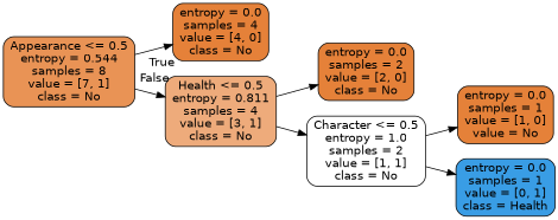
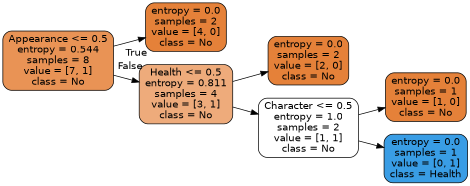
  digraph {
    rankdir=LR
    node [color=black fillcolor="#e58139" fontname=helvetica shape=box style="filled, rounded"]
    edge [fontname=helvetica]
    n1 [fillcolor="#e99355" label="Appearance <= 0.5\nentropy = 0.544\nsamples = 8\nvalue = [7, 1]\nclass = No"]
-   n2 [label="entropy = 0.0\nsamples = 4\nvalue = [4, 0]\nclass = No"]
+   n2 [label="entropy = 0.0\nsamples = 2\nvalue = [4, 0]\nclass = No"]
    n3 [fillcolor="#eeab7b" label="Health <= 0.5\nentropy = 0.811\nsamples = 4\nvalue = [3, 1]\nclass = No"]
    n4 [label="entropy = 0.0\nsamples = 2\nvalue = [2, 0]\nclass = No"]
    n5 [fillcolor="#ffffff" label="Character <= 0.5\nentropy = 1.0\nsamples = 2\nvalue = [1, 1]\nclass = No"]
-   n6 [label="entropy = 0.0\nsamples = 1\nvalue = [1, 0]\nvalue = No"]
+   n6 [label="entropy = 0.0\nsamples = 1\nvalue = [1, 0]\nclass = No"]
    n7 [fillcolor="#399de5" label="entropy = 0.0\nsamples = 1\nvalue = [0, 1]\nclass = Health"]
    n1 -> n2 [headlabel=True labelangle=45 labeldistance=2.5]
    n1 -> n3 [headlabel=False labelangle=-45 labeldistance=2.5]
    n3 -> n4
    n3 -> n5
    n5 -> n6
    n5 -> n7
  }
